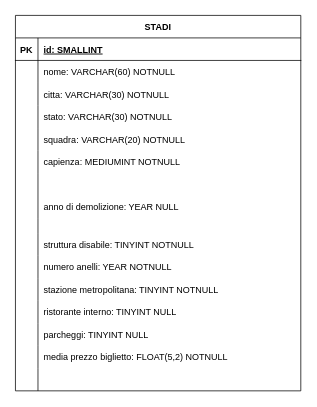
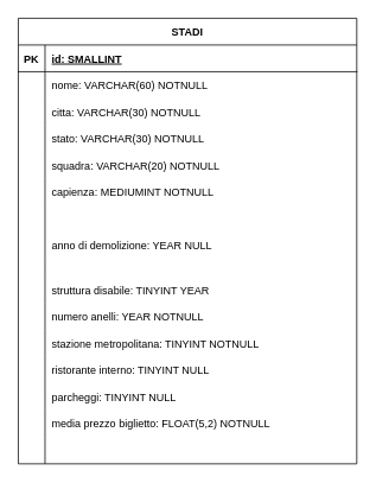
  <mxCell id="0" />
  <mxCell id="1" parent="0" />
  <mxCell id="2" value="STADI" style="shape=table;startSize=30;container=1;collapsible=1;childLayout=tableLayout;fixedRows=1;rowLines=0;fontStyle=1;align=center;resizeLast=1;" vertex="1" parent="1"><mxGeometry x="20" y="20" width="380" height="500" as="geometry" /></mxCell>
  <mxCell id="3" value="" style="shape=partialRectangle;collapsible=0;dropTarget=0;pointerEvents=0;fillColor=none;top=0;left=0;bottom=1;right=0;points=[[0,0.5],[1,0.5]];portConstraint=eastwest;" vertex="1" parent="2"><mxGeometry y="30" width="380" height="30" as="geometry" /></mxCell>
  <mxCell id="4" value="PK" style="shape=partialRectangle;connectable=0;fillColor=none;top=0;left=0;bottom=0;right=0;fontStyle=1;overflow=hidden;" vertex="1" parent="3"><mxGeometry width="30" height="30" as="geometry" /></mxCell>
  <mxCell id="5" value="id: SMALLINT" style="shape=partialRectangle;connectable=0;fillColor=none;top=0;left=0;bottom=0;right=0;align=left;spacingLeft=6;fontStyle=5;overflow=hidden;" vertex="1" parent="3"><mxGeometry x="30" width="350" height="30" as="geometry" /></mxCell>
  <mxCell id="6" value="" style="shape=partialRectangle;collapsible=0;dropTarget=0;pointerEvents=0;fillColor=none;top=0;left=0;bottom=0;right=0;points=[[0,0.5],[1,0.5]];portConstraint=eastwest;" vertex="1" parent="2"><mxGeometry y="60" width="380" height="30" as="geometry" /></mxCell>
  <mxCell id="7" value="" style="shape=partialRectangle;connectable=0;fillColor=none;top=0;left=0;bottom=0;right=0;editable=1;overflow=hidden;" vertex="1" parent="6"><mxGeometry width="30" height="30" as="geometry" /></mxCell>
  <mxCell id="8" value="nome: VARCHAR(60) NOTNULL" style="shape=partialRectangle;connectable=0;fillColor=none;top=0;left=0;bottom=0;right=0;align=left;spacingLeft=6;overflow=hidden;" vertex="1" parent="6"><mxGeometry x="30" width="350" height="30" as="geometry" /></mxCell>
  <mxCell id="9" value="" style="shape=partialRectangle;collapsible=0;dropTarget=0;pointerEvents=0;fillColor=none;top=0;left=0;bottom=0;right=0;points=[[0,0.5],[1,0.5]];portConstraint=eastwest;" vertex="1" parent="2"><mxGeometry y="90" width="380" height="30" as="geometry" /></mxCell>
  <mxCell id="10" value="" style="shape=partialRectangle;connectable=0;fillColor=none;top=0;left=0;bottom=0;right=0;editable=1;overflow=hidden;" vertex="1" parent="9"><mxGeometry width="30" height="30" as="geometry" /></mxCell>
  <mxCell id="11" value="citta: VARCHAR(30) NOTNULL" style="shape=partialRectangle;connectable=0;fillColor=none;top=0;left=0;bottom=0;right=0;align=left;spacingLeft=6;overflow=hidden;" vertex="1" parent="9"><mxGeometry x="30" width="350" height="30" as="geometry" /></mxCell>
  <mxCell id="12" value="" style="shape=partialRectangle;collapsible=0;dropTarget=0;pointerEvents=0;fillColor=none;top=0;left=0;bottom=0;right=0;points=[[0,0.5],[1,0.5]];portConstraint=eastwest;" vertex="1" parent="2"><mxGeometry y="120" width="380" height="30" as="geometry" /></mxCell>
  <mxCell id="13" value="" style="shape=partialRectangle;connectable=0;fillColor=none;top=0;left=0;bottom=0;right=0;editable=1;overflow=hidden;" vertex="1" parent="12"><mxGeometry width="30" height="30" as="geometry" /></mxCell>
  <mxCell id="14" value="stato: VARCHAR(30) NOTNULL" style="shape=partialRectangle;connectable=0;fillColor=none;top=0;left=0;bottom=0;right=0;align=left;spacingLeft=6;overflow=hidden;" vertex="1" parent="12"><mxGeometry x="30" width="350" height="30" as="geometry" /></mxCell>
  <mxCell id="15" value="" style="shape=partialRectangle;collapsible=0;dropTarget=0;pointerEvents=0;fillColor=none;top=0;left=0;bottom=0;right=0;points=[[0,0.5],[1,0.5]];portConstraint=eastwest;" vertex="1" parent="2"><mxGeometry y="150" width="380" height="30" as="geometry" /></mxCell>
  <mxCell id="16" value="" style="shape=partialRectangle;connectable=0;fillColor=none;top=0;left=0;bottom=0;right=0;editable=1;overflow=hidden;" vertex="1" parent="15"><mxGeometry width="30" height="30" as="geometry" /></mxCell>
  <mxCell id="17" value="squadra: VARCHAR(20) NOTNULL" style="shape=partialRectangle;connectable=0;fillColor=none;top=0;left=0;bottom=0;right=0;align=left;spacingLeft=6;overflow=hidden;" vertex="1" parent="15"><mxGeometry x="30" width="350" height="30" as="geometry" /></mxCell>
  <mxCell id="18" value="" style="shape=partialRectangle;collapsible=0;dropTarget=0;pointerEvents=0;fillColor=none;top=0;left=0;bottom=0;right=0;points=[[0,0.5],[1,0.5]];portConstraint=eastwest;" vertex="1" parent="2"><mxGeometry y="180" width="380" height="30" as="geometry" /></mxCell>
  <mxCell id="19" value="" style="shape=partialRectangle;connectable=0;fillColor=none;top=0;left=0;bottom=0;right=0;editable=1;overflow=hidden;" vertex="1" parent="18"><mxGeometry width="30" height="30" as="geometry" /></mxCell>
  <mxCell id="20" value="capienza: MEDIUMINT NOTNULL" style="shape=partialRectangle;connectable=0;fillColor=none;top=0;left=0;bottom=0;right=0;align=left;spacingLeft=6;overflow=hidden;" vertex="1" parent="18"><mxGeometry x="30" width="350" height="30" as="geometry" /></mxCell>
  <mxCell id="21" value="" style="shape=partialRectangle;collapsible=0;dropTarget=0;pointerEvents=0;fillColor=none;top=0;left=0;bottom=0;right=0;points=[[0,0.5],[1,0.5]];portConstraint=eastwest;" vertex="1" parent="2"><mxGeometry y="210" width="380" height="30" as="geometry" /></mxCell>
  <mxCell id="22" value="" style="shape=partialRectangle;connectable=0;fillColor=none;top=0;left=0;bottom=0;right=0;editable=1;overflow=hidden;" vertex="1" parent="21"><mxGeometry width="30" height="30" as="geometry" /></mxCell>
  <mxCell id="23" value="" style="shape=partialRectangle;collapsible=0;dropTarget=0;pointerEvents=0;fillColor=none;top=0;left=0;bottom=0;right=0;points=[[0,0.5],[1,0.5]];portConstraint=eastwest;" vertex="1" parent="2"><mxGeometry y="240" width="380" height="30" as="geometry" /></mxCell>
  <mxCell id="24" value="" style="shape=partialRectangle;connectable=0;fillColor=none;top=0;left=0;bottom=0;right=0;editable=1;overflow=hidden;" vertex="1" parent="23"><mxGeometry width="30" height="30" as="geometry" /></mxCell>
  <mxCell id="25" value="anno di demolizione: YEAR NULL" style="shape=partialRectangle;connectable=0;fillColor=none;top=0;left=0;bottom=0;right=0;align=left;spacingLeft=6;overflow=hidden;" vertex="1" parent="23"><mxGeometry x="30" width="350" height="30" as="geometry" /></mxCell>
  <mxCell id="26" value="" style="shape=partialRectangle;collapsible=0;dropTarget=0;pointerEvents=0;fillColor=none;top=0;left=0;bottom=0;right=0;points=[[0,0.5],[1,0.5]];portConstraint=eastwest;" vertex="1" parent="2"><mxGeometry y="270" width="380" height="20" as="geometry" /></mxCell>
  <mxCell id="27" value="" style="shape=partialRectangle;connectable=0;fillColor=none;top=0;left=0;bottom=0;right=0;editable=1;overflow=hidden;" vertex="1" parent="26"><mxGeometry width="30" height="20" as="geometry" /></mxCell>
  <mxCell id="28" value="" style="shape=partialRectangle;connectable=0;fillColor=none;top=0;left=0;bottom=0;right=0;align=left;spacingLeft=6;overflow=hidden;" vertex="1" parent="26"><mxGeometry x="30" width="350" height="20" as="geometry" /></mxCell>
  <mxCell id="29" value="" style="shape=partialRectangle;collapsible=0;dropTarget=0;pointerEvents=0;fillColor=none;top=0;left=0;bottom=0;right=0;points=[[0,0.5],[1,0.5]];portConstraint=eastwest;" vertex="1" parent="2"><mxGeometry y="290" width="380" height="30" as="geometry" /></mxCell>
  <mxCell id="30" value="" style="shape=partialRectangle;connectable=0;fillColor=none;top=0;left=0;bottom=0;right=0;editable=1;overflow=hidden;" vertex="1" parent="29"><mxGeometry width="30" height="30" as="geometry" /></mxCell>
- <mxCell id="31" value="struttura disabile: TINYINT NOTNULL" style="shape=partialRectangle;connectable=0;fillColor=none;top=0;left=0;bottom=0;right=0;align=left;spacingLeft=6;overflow=hidden;" vertex="1" parent="29"><mxGeometry x="30" width="350" height="30" as="geometry" /></mxCell>
+ <mxCell id="31" value="struttura disabile: TINYINT YEAR" style="shape=partialRectangle;connectable=0;fillColor=none;top=0;left=0;bottom=0;right=0;align=left;spacingLeft=6;overflow=hidden;" vertex="1" parent="29"><mxGeometry x="30" width="350" height="30" as="geometry" /></mxCell>
  <mxCell id="32" value="" style="shape=partialRectangle;collapsible=0;dropTarget=0;pointerEvents=0;fillColor=none;top=0;left=0;bottom=0;right=0;points=[[0,0.5],[1,0.5]];portConstraint=eastwest;" vertex="1" parent="2"><mxGeometry y="320" width="380" height="30" as="geometry" /></mxCell>
  <mxCell id="33" value="" style="shape=partialRectangle;connectable=0;fillColor=none;top=0;left=0;bottom=0;right=0;editable=1;overflow=hidden;" vertex="1" parent="32"><mxGeometry width="30" height="30" as="geometry" /></mxCell>
  <mxCell id="34" value="numero anelli: YEAR NOTNULL" style="shape=partialRectangle;connectable=0;fillColor=none;top=0;left=0;bottom=0;right=0;align=left;spacingLeft=6;overflow=hidden;" vertex="1" parent="32"><mxGeometry x="30" width="350" height="30" as="geometry" /></mxCell>
  <mxCell id="35" value="" style="shape=partialRectangle;collapsible=0;dropTarget=0;pointerEvents=0;fillColor=none;top=0;left=0;bottom=0;right=0;points=[[0,0.5],[1,0.5]];portConstraint=eastwest;" vertex="1" parent="2"><mxGeometry y="350" width="380" height="30" as="geometry" /></mxCell>
  <mxCell id="36" value="" style="shape=partialRectangle;connectable=0;fillColor=none;top=0;left=0;bottom=0;right=0;editable=1;overflow=hidden;" vertex="1" parent="35"><mxGeometry width="30" height="30" as="geometry" /></mxCell>
  <mxCell id="37" value="stazione metropolitana: TINYINT NOTNULL" style="shape=partialRectangle;connectable=0;fillColor=none;top=0;left=0;bottom=0;right=0;align=left;spacingLeft=6;overflow=hidden;" vertex="1" parent="35"><mxGeometry x="30" width="350" height="30" as="geometry" /></mxCell>
  <mxCell id="38" value="" style="shape=partialRectangle;collapsible=0;dropTarget=0;pointerEvents=0;fillColor=none;top=0;left=0;bottom=0;right=0;points=[[0,0.5],[1,0.5]];portConstraint=eastwest;" vertex="1" parent="2"><mxGeometry y="380" width="380" height="30" as="geometry" /></mxCell>
  <mxCell id="39" value="" style="shape=partialRectangle;connectable=0;fillColor=none;top=0;left=0;bottom=0;right=0;editable=1;overflow=hidden;" vertex="1" parent="38"><mxGeometry width="30" height="30" as="geometry" /></mxCell>
  <mxCell id="40" value="ristorante interno: TINYINT NULL" style="shape=partialRectangle;connectable=0;fillColor=none;top=0;left=0;bottom=0;right=0;align=left;spacingLeft=6;overflow=hidden;" vertex="1" parent="38"><mxGeometry x="30" width="350" height="30" as="geometry" /></mxCell>
  <mxCell id="41" value="" style="shape=partialRectangle;collapsible=0;dropTarget=0;pointerEvents=0;fillColor=none;top=0;left=0;bottom=0;right=0;points=[[0,0.5],[1,0.5]];portConstraint=eastwest;" vertex="1" parent="2"><mxGeometry y="410" width="380" height="30" as="geometry" /></mxCell>
  <mxCell id="42" value="" style="shape=partialRectangle;connectable=0;fillColor=none;top=0;left=0;bottom=0;right=0;editable=1;overflow=hidden;" vertex="1" parent="41"><mxGeometry width="30" height="30" as="geometry" /></mxCell>
  <mxCell id="43" value="parcheggi: TINYINT NULL" style="shape=partialRectangle;connectable=0;fillColor=none;top=0;left=0;bottom=0;right=0;align=left;spacingLeft=6;overflow=hidden;" vertex="1" parent="41"><mxGeometry x="30" width="350" height="30" as="geometry" /></mxCell>
  <mxCell id="44" value="" style="shape=partialRectangle;collapsible=0;dropTarget=0;pointerEvents=0;fillColor=none;top=0;left=0;bottom=0;right=0;points=[[0,0.5],[1,0.5]];portConstraint=eastwest;" vertex="1" parent="2"><mxGeometry y="440" width="380" height="30" as="geometry" /></mxCell>
  <mxCell id="45" value="" style="shape=partialRectangle;connectable=0;fillColor=none;top=0;left=0;bottom=0;right=0;editable=1;overflow=hidden;" vertex="1" parent="44"><mxGeometry width="30" height="30" as="geometry" /></mxCell>
  <mxCell id="46" value="media prezzo biglietto: FLOAT(5,2) NOTNULL" style="shape=partialRectangle;connectable=0;fillColor=none;top=0;left=0;bottom=0;right=0;align=left;spacingLeft=6;overflow=hidden;" vertex="1" parent="44"><mxGeometry x="30" width="350" height="30" as="geometry" /></mxCell>
  <mxCell id="47" value="" style="shape=partialRectangle;collapsible=0;dropTarget=0;pointerEvents=0;fillColor=none;top=0;left=0;bottom=0;right=0;points=[[0,0.5],[1,0.5]];portConstraint=eastwest;" vertex="1" parent="2"><mxGeometry y="470" width="380" height="30" as="geometry" /></mxCell>
  <mxCell id="48" value="" style="shape=partialRectangle;connectable=0;fillColor=none;top=0;left=0;bottom=0;right=0;editable=1;overflow=hidden;" vertex="1" parent="47"><mxGeometry width="30" height="30" as="geometry" /></mxCell>
  <mxCell id="49" value="" style="shape=partialRectangle;connectable=0;fillColor=none;top=0;left=0;bottom=0;right=0;align=left;spacingLeft=6;overflow=hidden;" vertex="1" parent="47"><mxGeometry x="30" width="350" height="30" as="geometry" /></mxCell>
